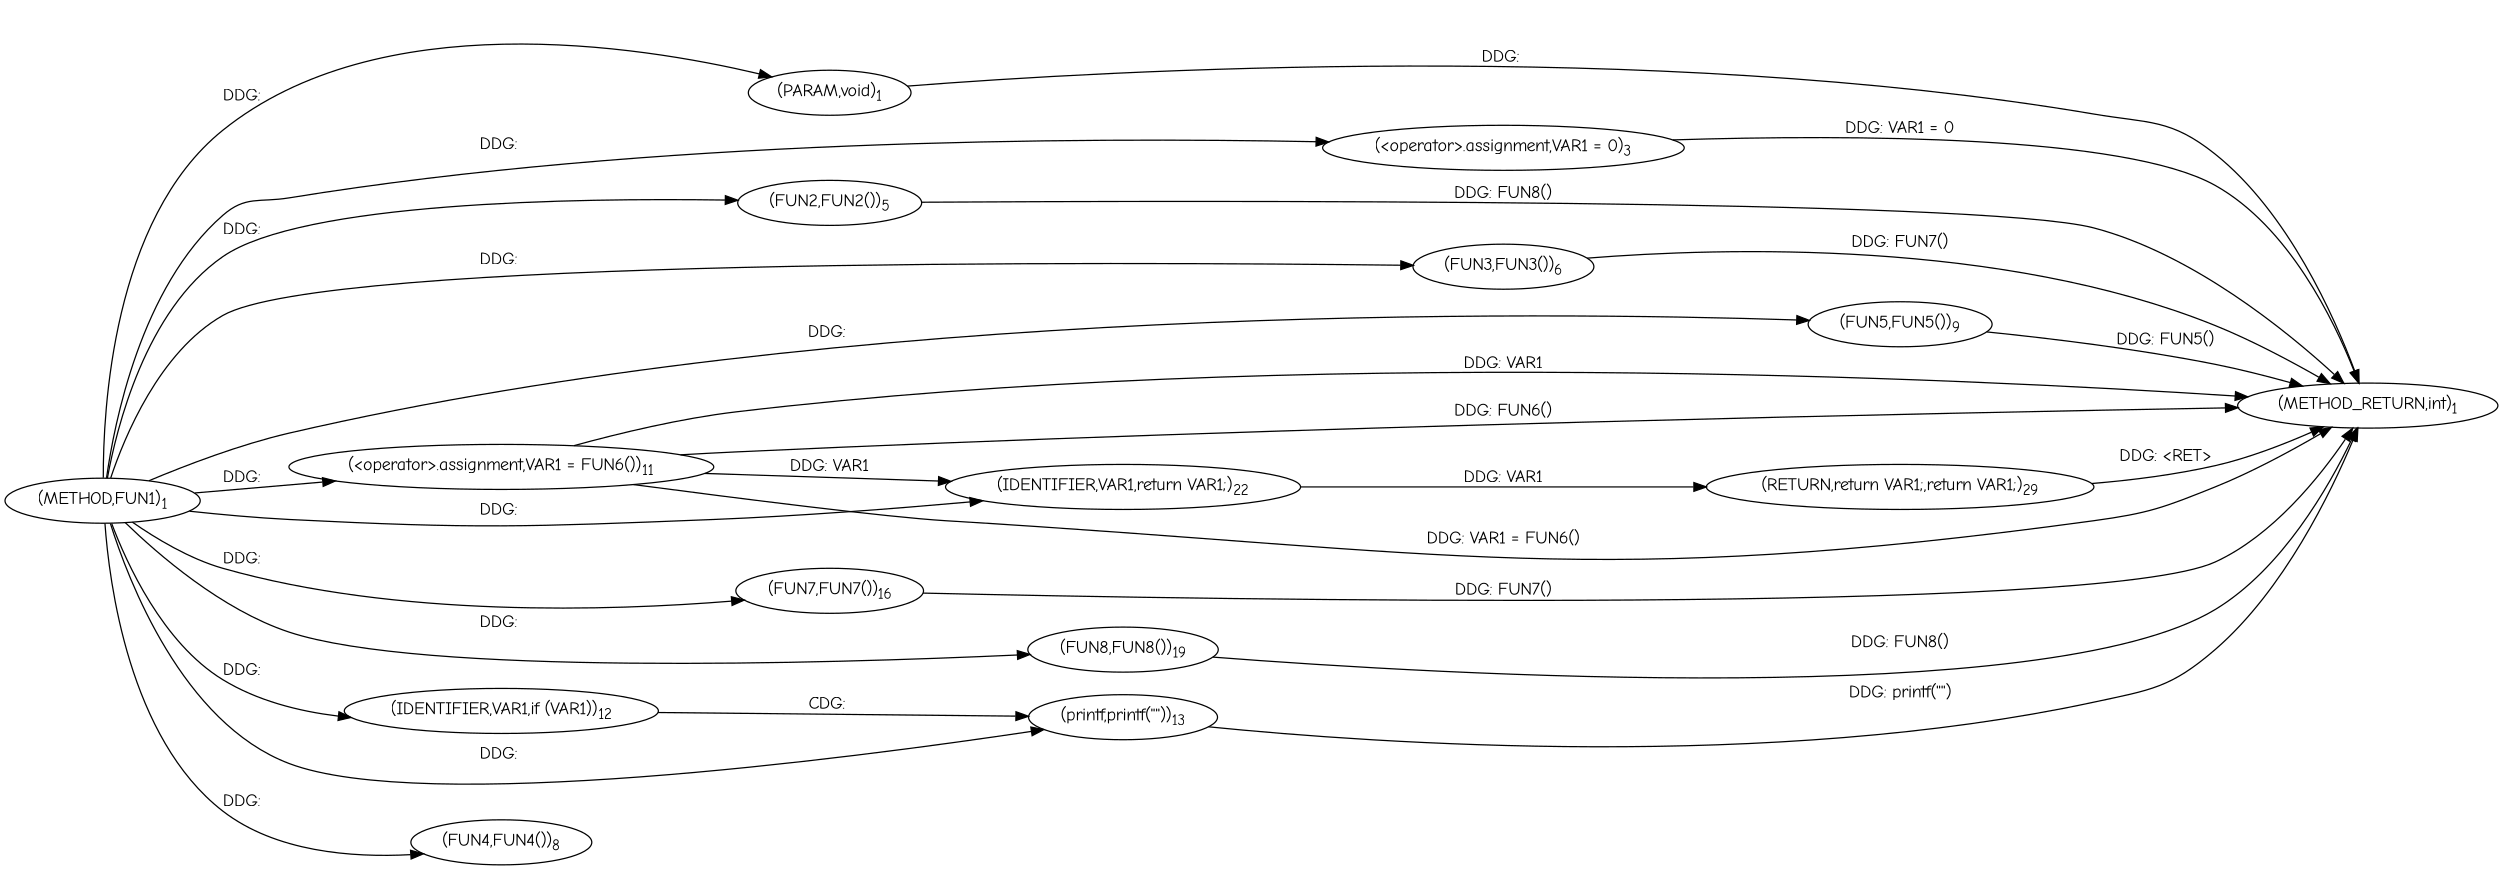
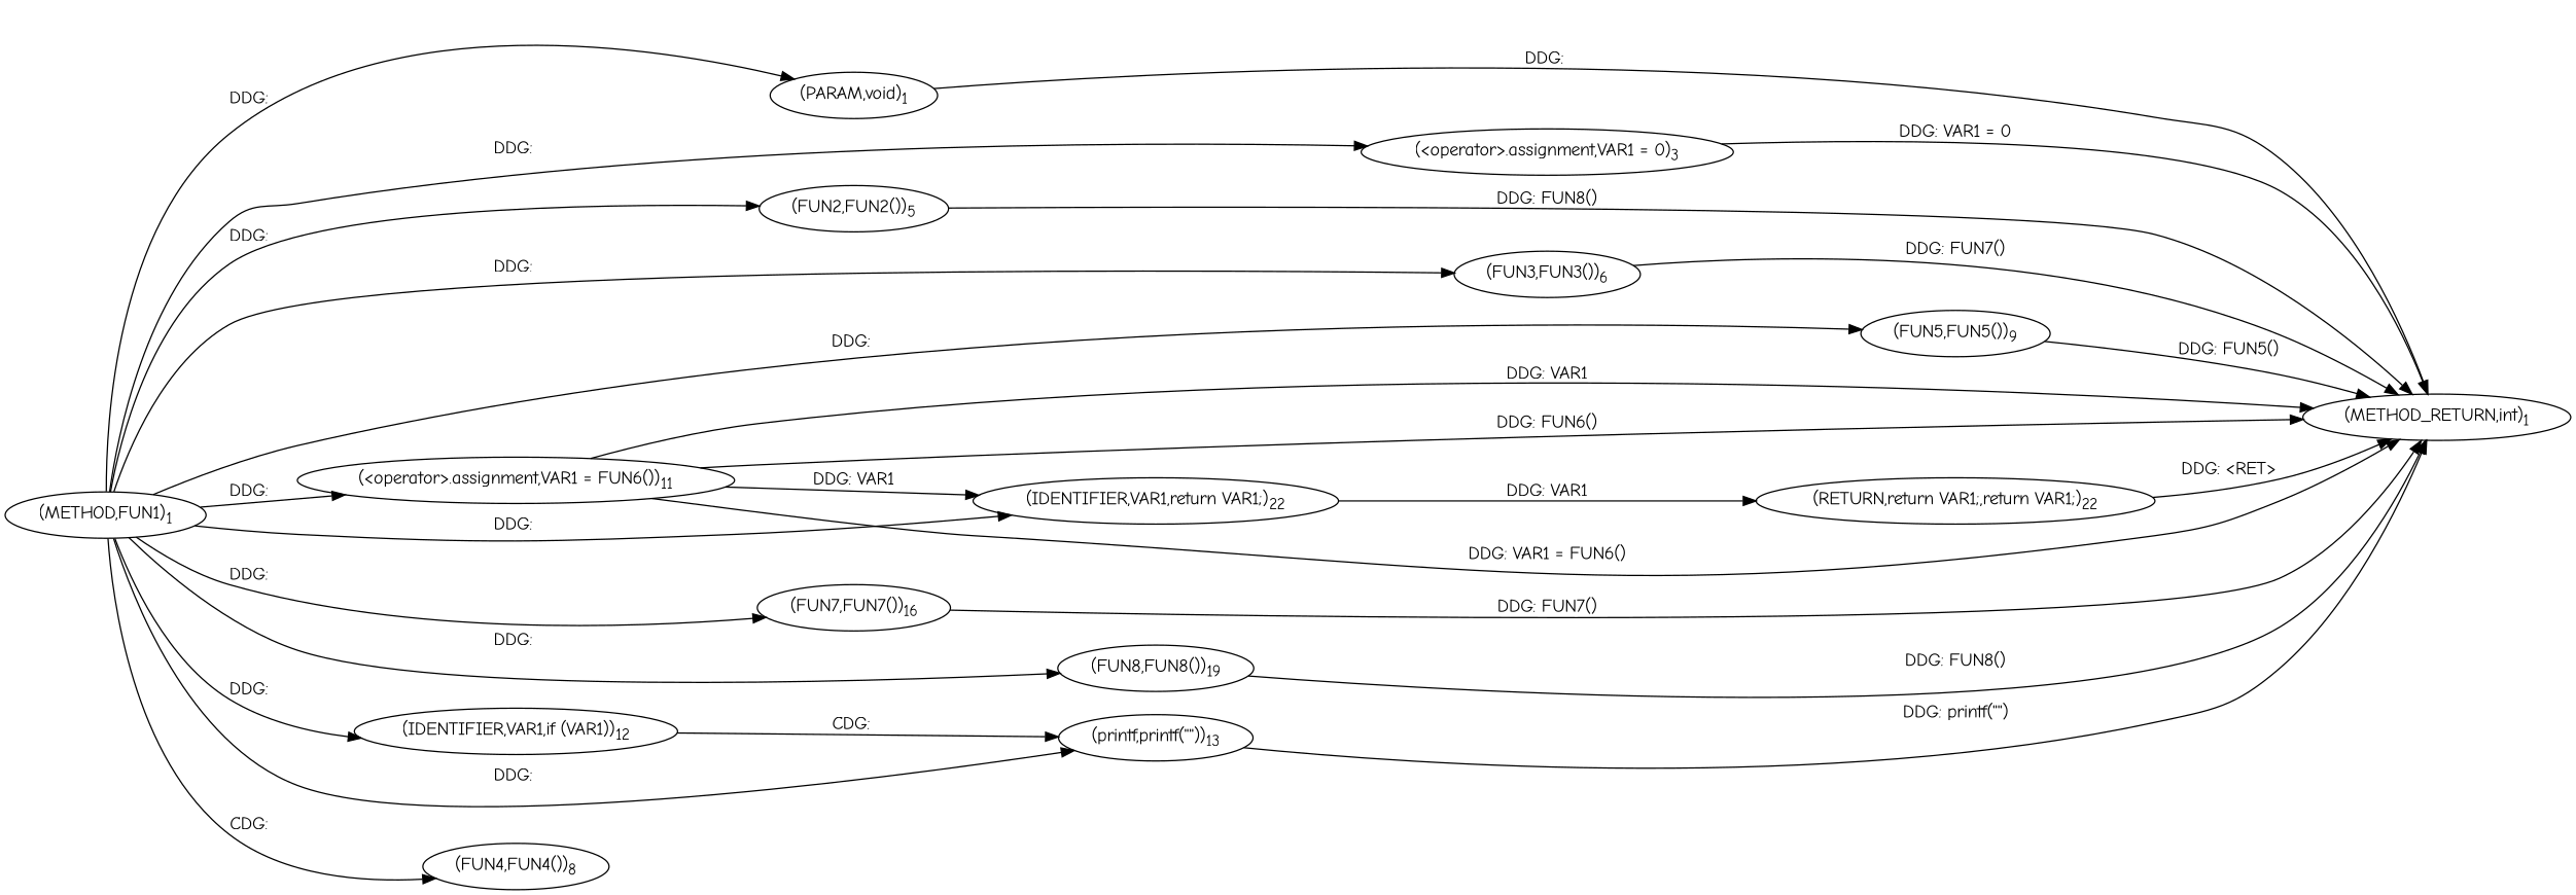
  digraph {
    fontname="Comic Neue"
    rankdir=LR
    node [fontname="Comic Neue"]
    edge [fontname="Comic Neue"]
    n1 [label=<(METHOD,FUN1)<SUB>1</SUB>>]
    n2 [label=<(PARAM,void)<SUB>1</SUB>>]
    n3 [label=<(&lt;operator&gt;.assignment,VAR1 = 0)<SUB>3</SUB>>]
    n4 [label=<(FUN2,FUN2())<SUB>5</SUB>>]
    n5 [label=<(FUN3,FUN3())<SUB>6</SUB>>]
    n6 [label=<(FUN4,FUN4())<SUB>8</SUB>>]
    n7 [label=<(FUN5,FUN5())<SUB>9</SUB>>]
    n8 [label=<(&lt;operator&gt;.assignment,VAR1 = FUN6())<SUB>11</SUB>>]
    n9 [label=<(FUN7,FUN7())<SUB>16</SUB>>]
    n10 [label=<(FUN8,FUN8())<SUB>19</SUB>>]
    n11 [label=<(IDENTIFIER,VAR1,if (VAR1))<SUB>12</SUB>>]
    n12 [label=<(IDENTIFIER,VAR1,return VAR1;)<SUB>22</SUB>>]
    n13 [label=<(printf,printf(&quot;&quot;))<SUB>13</SUB>>]
    n14 [label=<(METHOD_RETURN,int)<SUB>1</SUB>>]
-   n15 [label=<(RETURN,return VAR1;,return VAR1;)<SUB>29</SUB>>]
+   n15 [label=<(RETURN,return VAR1;,return VAR1;)<SUB>22</SUB>>]
    n1 -> n2 [label="DDG: "]
    n1 -> n3 [label="DDG: "]
    n1 -> n4 [label="DDG: "]
    n1 -> n5 [label="DDG: "]
-   n1 -> n6 [label="DDG: "]
+   n1 -> n6 [label="CDG: "]
    n1 -> n7 [label="DDG: "]
    n1 -> n8 [label="DDG: "]
    n1 -> n9 [label="DDG: "]
    n1 -> n10 [label="DDG: "]
    n1 -> n11 [label="DDG: "]
    n1 -> n12 [label="DDG: "]
    n1 -> n13 [label="DDG: "]
    n2 -> n14 [label="DDG: "]
    n3 -> n14 [label="DDG: VAR1 = 0"]
    n4 -> n14 [label="DDG: FUN8()"]
    n5 -> n14 [label="DDG: FUN7()"]
    n7 -> n14 [label="DDG: FUN5()"]
    n8 -> n12 [label="DDG: VAR1"]
    n8 -> n14 [label="DDG: VAR1"]
    n8 -> n14 [label="DDG: FUN6()"]
    n8 -> n14 [label="DDG: VAR1 = FUN6()"]
    n9 -> n14 [label="DDG: FUN7()"]
    n10 -> n14 [label="DDG: FUN8()"]
    n11 -> n13 [label="CDG: "]
    n12 -> n15 [label="DDG: VAR1"]
    n13 -> n14 [label="DDG: printf(&quot;&quot;)"]
    n15 -> n14 [label="DDG: &lt;RET&gt;"]
  }
